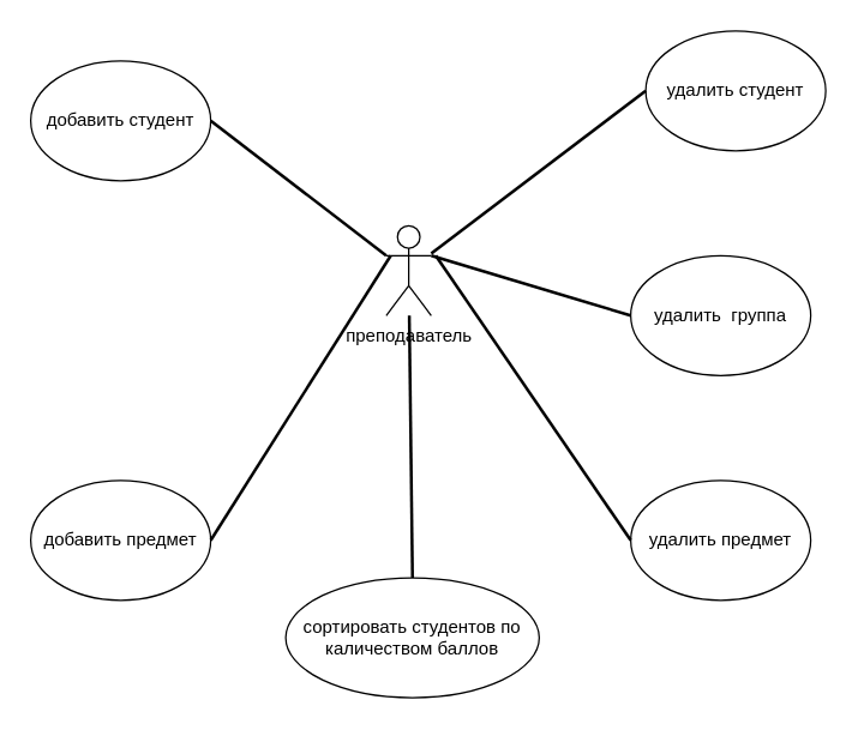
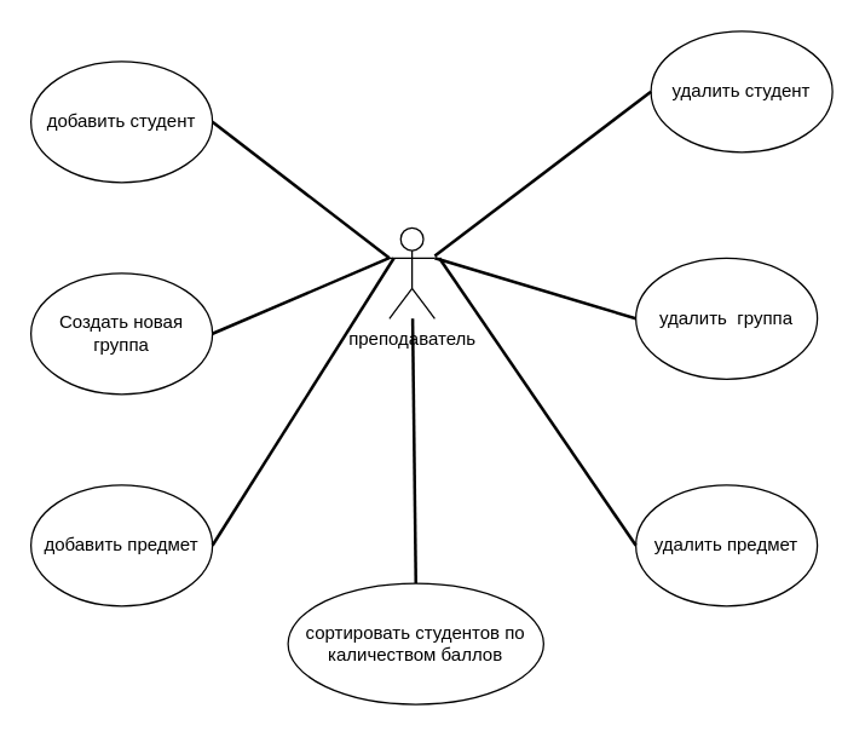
  <mxCell id="0" />
  <mxCell id="1" parent="0" />
  <mxCell id="2" value="преподаватель" style="shape=umlActor;verticalLabelPosition=bottom;verticalAlign=top;html=1;outlineConnect=0;" parent="1" vertex="1"><mxGeometry x="257" y="150" width="30" height="60" as="geometry" /></mxCell>
+ <mxCell id="3" value="Создать новая группа" style="ellipse;whiteSpace=wrap;html=1;" parent="1" vertex="1"><mxGeometry x="20" y="180" width="120" height="80" as="geometry" /></mxCell>
  <mxCell id="4" value="удалить&amp;nbsp; группа" style="ellipse;whiteSpace=wrap;html=1;" vertex="1" parent="1"><mxGeometry x="420" y="170" width="120" height="80" as="geometry" /></mxCell>
  <mxCell id="5" value="добавить студент" style="ellipse;whiteSpace=wrap;html=1;" vertex="1" parent="1"><mxGeometry x="20" y="40" width="120" height="80" as="geometry" /></mxCell>
  <mxCell id="6" value="удалить студент" style="ellipse;whiteSpace=wrap;html=1;" vertex="1" parent="1"><mxGeometry x="430" y="20" width="120" height="80" as="geometry" /></mxCell>
  <mxCell id="7" value="добавить предмет&lt;span style=&quot;color: rgba(0, 0, 0, 0); font-family: monospace; font-size: 0px; text-align: start;&quot;&gt;%3CmxGraphModel%3E%3Croot%3E%3CmxCell%20id%3D%220%22%2F%3E%3CmxCell%20id%3D%221%22%20parent%3D%220%22%2F%3E%3CmxCell%20id%3D%222%22%20value%3D%22%D0%B4%D0%BE%D0%B1%D0%B0%D0%B2%D0%B8%D1%82%D1%8C%20%D1%81%D1%82%D1%83%D0%B4%D0%B5%D0%BD%D1%82%22%20style%3D%22ellipse%3BwhiteSpace%3Dwrap%3Bhtml%3D1%3B%22%20vertex%3D%221%22%20parent%3D%221%22%3E%3CmxGeometry%20x%3D%22160%22%20y%3D%22230%22%20width%3D%22120%22%20height%3D%2280%22%20as%3D%22geometry%22%2F%3E%3C%2FmxCell%3E%3C%2Froot%3E%3C%2FmxGraphModel%3E&lt;/span&gt;" style="ellipse;whiteSpace=wrap;html=1;" vertex="1" parent="1"><mxGeometry x="20" y="320" width="120" height="80" as="geometry" /></mxCell>
  <mxCell id="8" value="удалить предмет&lt;span style=&quot;color: rgba(0, 0, 0, 0); font-family: monospace; font-size: 0px; text-align: start;&quot;&gt;%3CmxGraphModel%3E%3Croot%3E%3CmxCell%20id%3D%220%22%2F%3E%3CmxCell%20id%3D%221%22%20parent%3D%220%22%2F%3E%3CmxCell%20id%3D%222%22%20value%3D%22%D0%B4%D0%BE%D0%B1%D0%B0%D0%B2%D0%B8%D1%82%D1%8C%20%D1%81%D1%82%D1%83%D0%B4%D0%B5%D0%BD%D1%82%22%20style%3D%22ellipse%3BwhiteSpace%3Dwrap%3Bhtml%3D1%3B%22%20vertex%3D%221%22%20parent%3D%221%22%3E%3CmxGeometry%20x%3D%22160%22%20y%3D%22230%22%20width%3D%22120%22%20height%3D%2280%22%20as%3D%22geometry%22%2F%3E%3C%2FmxCell%3E%3C%2Froot%3E%3C%2FmxGraphModel%3E&lt;/span&gt;" style="ellipse;whiteSpace=wrap;html=1;" vertex="1" parent="1"><mxGeometry x="420" y="320" width="120" height="80" as="geometry" /></mxCell>
  <mxCell id="9" value="сортировать cтудентов по каличеством баллов" style="ellipse;whiteSpace=wrap;html=1;" vertex="1" parent="1"><mxGeometry x="190" y="385" width="169" height="80" as="geometry" /></mxCell>
  <mxCell id="10" value="" style="endArrow=none;html=1;rounded=0;strokeWidth=2;entryX=0;entryY=0.5;entryDx=0;entryDy=0;" edge="1" parent="1" source="2" target="6"><mxGeometry width="50" height="50" relative="1" as="geometry"><mxPoint x="311" y="210" as="sourcePoint" /><mxPoint x="361" y="160" as="targetPoint" /></mxGeometry></mxCell>
  <mxCell id="11" value="" style="endArrow=none;html=1;rounded=0;strokeWidth=2;entryX=0;entryY=0.5;entryDx=0;entryDy=0;exitX=1;exitY=0.333;exitDx=0;exitDy=0;exitPerimeter=0;" edge="1" parent="1" source="2" target="4"><mxGeometry width="50" height="50" relative="1" as="geometry"><mxPoint x="297" y="178.851" as="sourcePoint" /><mxPoint x="430" y="80" as="targetPoint" /></mxGeometry></mxCell>
  <mxCell id="12" value="" style="endArrow=none;html=1;rounded=0;strokeWidth=2;entryX=0;entryY=0.5;entryDx=0;entryDy=0;" edge="1" parent="1" target="8"><mxGeometry width="50" height="50" relative="1" as="geometry"><mxPoint x="290" y="170" as="sourcePoint" /><mxPoint x="430" y="220" as="targetPoint" /></mxGeometry></mxCell>
  <mxCell id="13" value="" style="endArrow=none;html=1;rounded=0;strokeWidth=2;entryX=0.5;entryY=0;entryDx=0;entryDy=0;" edge="1" parent="1" source="2" target="9"><mxGeometry width="50" height="50" relative="1" as="geometry"><mxPoint x="300" y="180" as="sourcePoint" /><mxPoint x="430" y="370" as="targetPoint" /></mxGeometry></mxCell>
  <mxCell id="14" value="" style="endArrow=none;html=1;rounded=0;strokeWidth=2;entryX=1;entryY=0.5;entryDx=0;entryDy=0;exitX=0;exitY=0.333;exitDx=0;exitDy=0;exitPerimeter=0;" edge="1" parent="1" source="2" target="5"><mxGeometry width="50" height="50" relative="1" as="geometry"><mxPoint x="297" y="178.851" as="sourcePoint" /><mxPoint x="430" y="80" as="targetPoint" /></mxGeometry></mxCell>
+ <mxCell id="15" value="" style="endArrow=none;html=1;rounded=0;strokeWidth=2;entryX=0;entryY=0.333;entryDx=0;entryDy=0;entryPerimeter=0;exitX=1;exitY=0.5;exitDx=0;exitDy=0;" edge="1" parent="1" source="3" target="2"><mxGeometry width="50" height="50" relative="1" as="geometry"><mxPoint x="190" y="240" as="sourcePoint" /><mxPoint x="150" y="90" as="targetPoint" /></mxGeometry></mxCell>
  <mxCell id="16" value="" style="endArrow=none;html=1;rounded=0;strokeWidth=2;exitX=1;exitY=0.5;exitDx=0;exitDy=0;" edge="1" parent="1" source="7"><mxGeometry width="50" height="50" relative="1" as="geometry"><mxPoint x="150" y="230" as="sourcePoint" /><mxPoint x="260" y="170" as="targetPoint" /></mxGeometry></mxCell>
